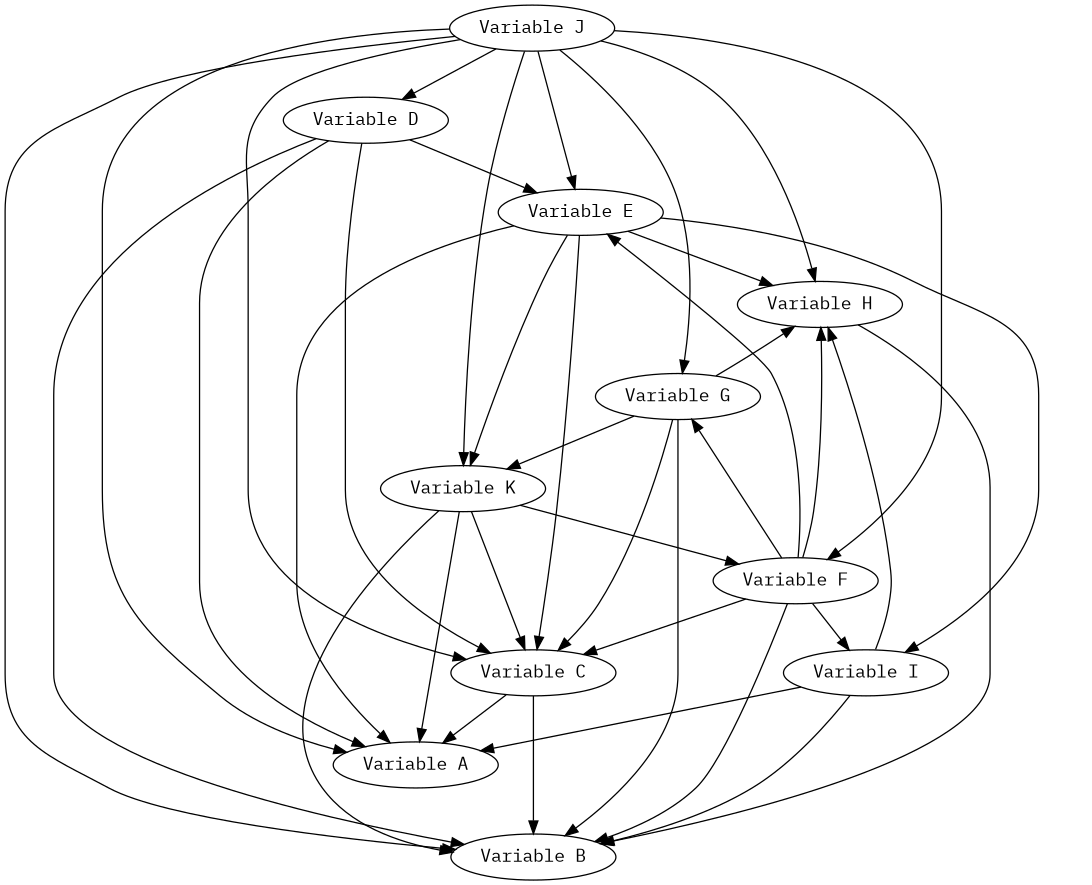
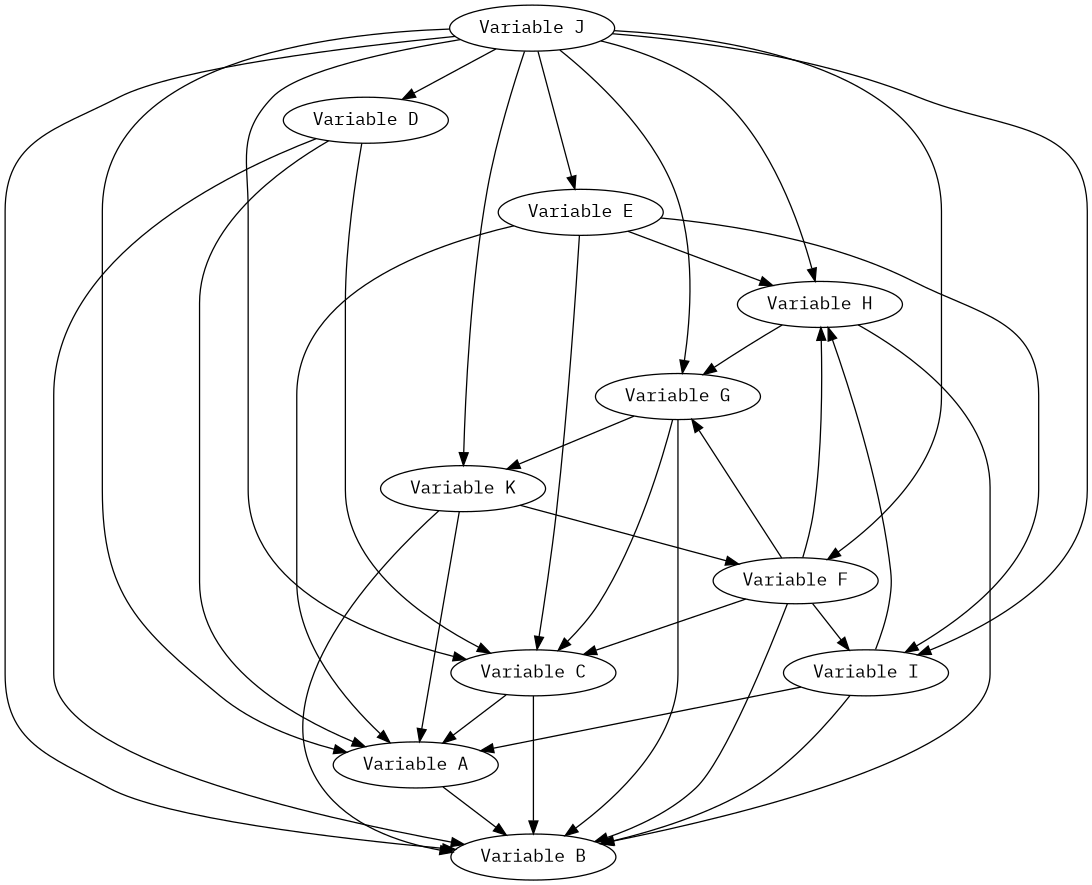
  digraph {
    fontname="IBM Plex Mono"
    node [fontname="IBM Plex Mono"]
    edge [fontname="IBM Plex Mono"]
    n1 [label="Variable A"]
    n2 [label="Variable B"]
    n3 [label="Variable C"]
    n4 [label="Variable D"]
    n5 [label="Variable E"]
    n6 [label="Variable H"]
    n7 [label="Variable I"]
    n8 [label="Variable K"]
    n9 [label="Variable F"]
    n10 [label="Variable G"]
    n11 [label="Variable J"]
+   n1 -> n2
    n3 -> n1
    n3 -> n2
    n4 -> n1
    n4 -> n2
    n4 -> n3
-   n4 -> n5
    n5 -> n1
    n5 -> n3
    n5 -> n6
    n5 -> n7
-   n5 -> n8
    n6 -> n2
    n7 -> n1
    n7 -> n2
    n7 -> n6
    n8 -> n1
    n8 -> n2
-   n8 -> n3
    n8 -> n9
    n9 -> n2
    n9 -> n3
-   n9 -> n5
    n9 -> n6
    n9 -> n7
    n9 -> n10
    n10 -> n2
    n10 -> n3
-   n10 -> n6
+   n6 -> n10
    n10 -> n8
    n11 -> n1
    n11 -> n2
    n11 -> n3
    n11 -> n4
    n11 -> n5
    n11 -> n6
+   n11 -> n7
    n11 -> n8
    n11 -> n9
    n11 -> n10
  }
